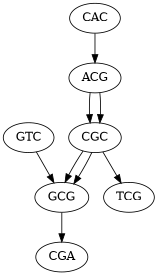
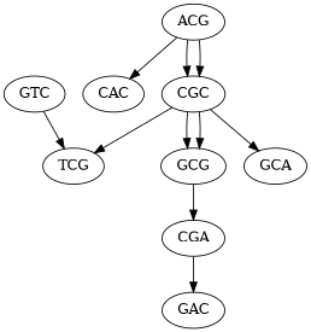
  digraph {
    GTC
    TCG
    CAC
    ACG
    CGC
    GCG
+   GCA
    CGA
-   GTC -> GCG
-   CAC -> ACG
+   GAC
+   GTC -> TCG
+   ACG -> CAC
    ACG -> CGC
    ACG -> CGC
    CGC -> TCG
    CGC -> GCG
    CGC -> GCG
+   CGC -> GCA
    GCG -> CGA
+   CGA -> GAC
  }
